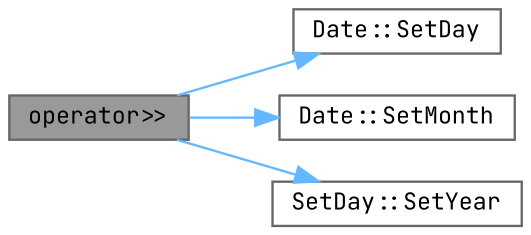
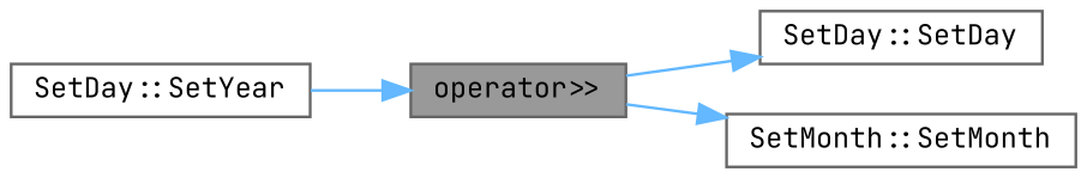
  digraph {
    fontname="JetBrains Mono"
    rankdir=LR
    node [color=grey40 fillcolor=white fontname="JetBrains Mono" fontsize=10 shape=box style=filled]
    edge [color=steelblue1 fontname="JetBrains Mono" fontsize=10 labelfontname=Helvetica labelfontsize=10 style=solid]
    n1 [color=gray40 fillcolor=grey60 fontcolor=black height=0.2 label="operator\>\>" width=0.4]
-   n2 [height=0.2 label="Date::SetDay" width=0.4]
-   n3 [height=0.2 label="Date::SetMonth" width=0.4]
+   n2 [height=0.2 label="SetDay::SetDay" width=0.4]
+   n3 [height=0.2 label="SetMonth::SetMonth" width=0.4]
    n4 [height=0.2 label="SetDay::SetYear" width=0.4]
    n1 -> n2
    n1 -> n3
-   n1 -> n4
+   n4 -> n1
  }
